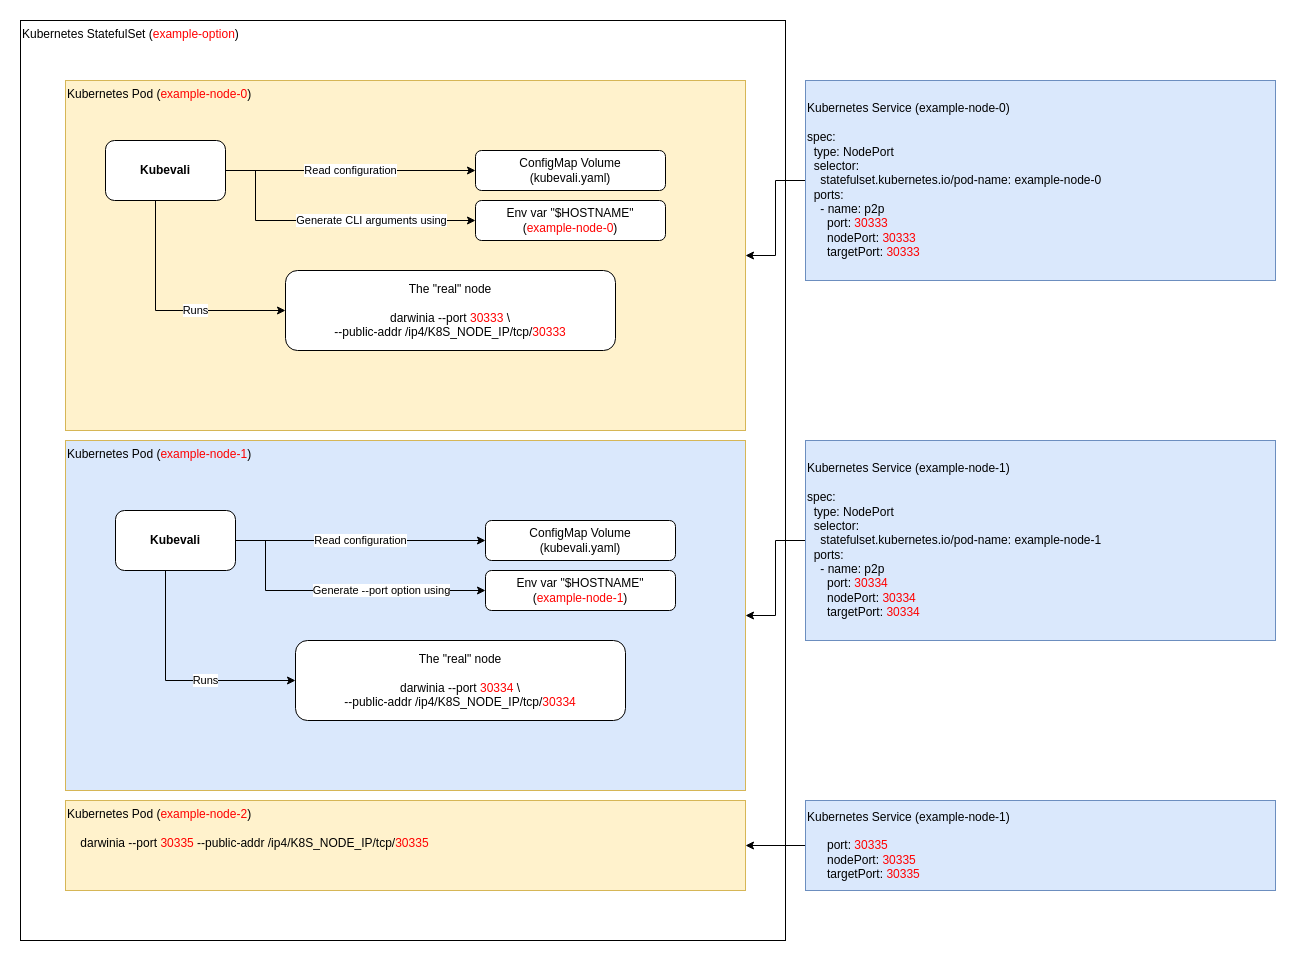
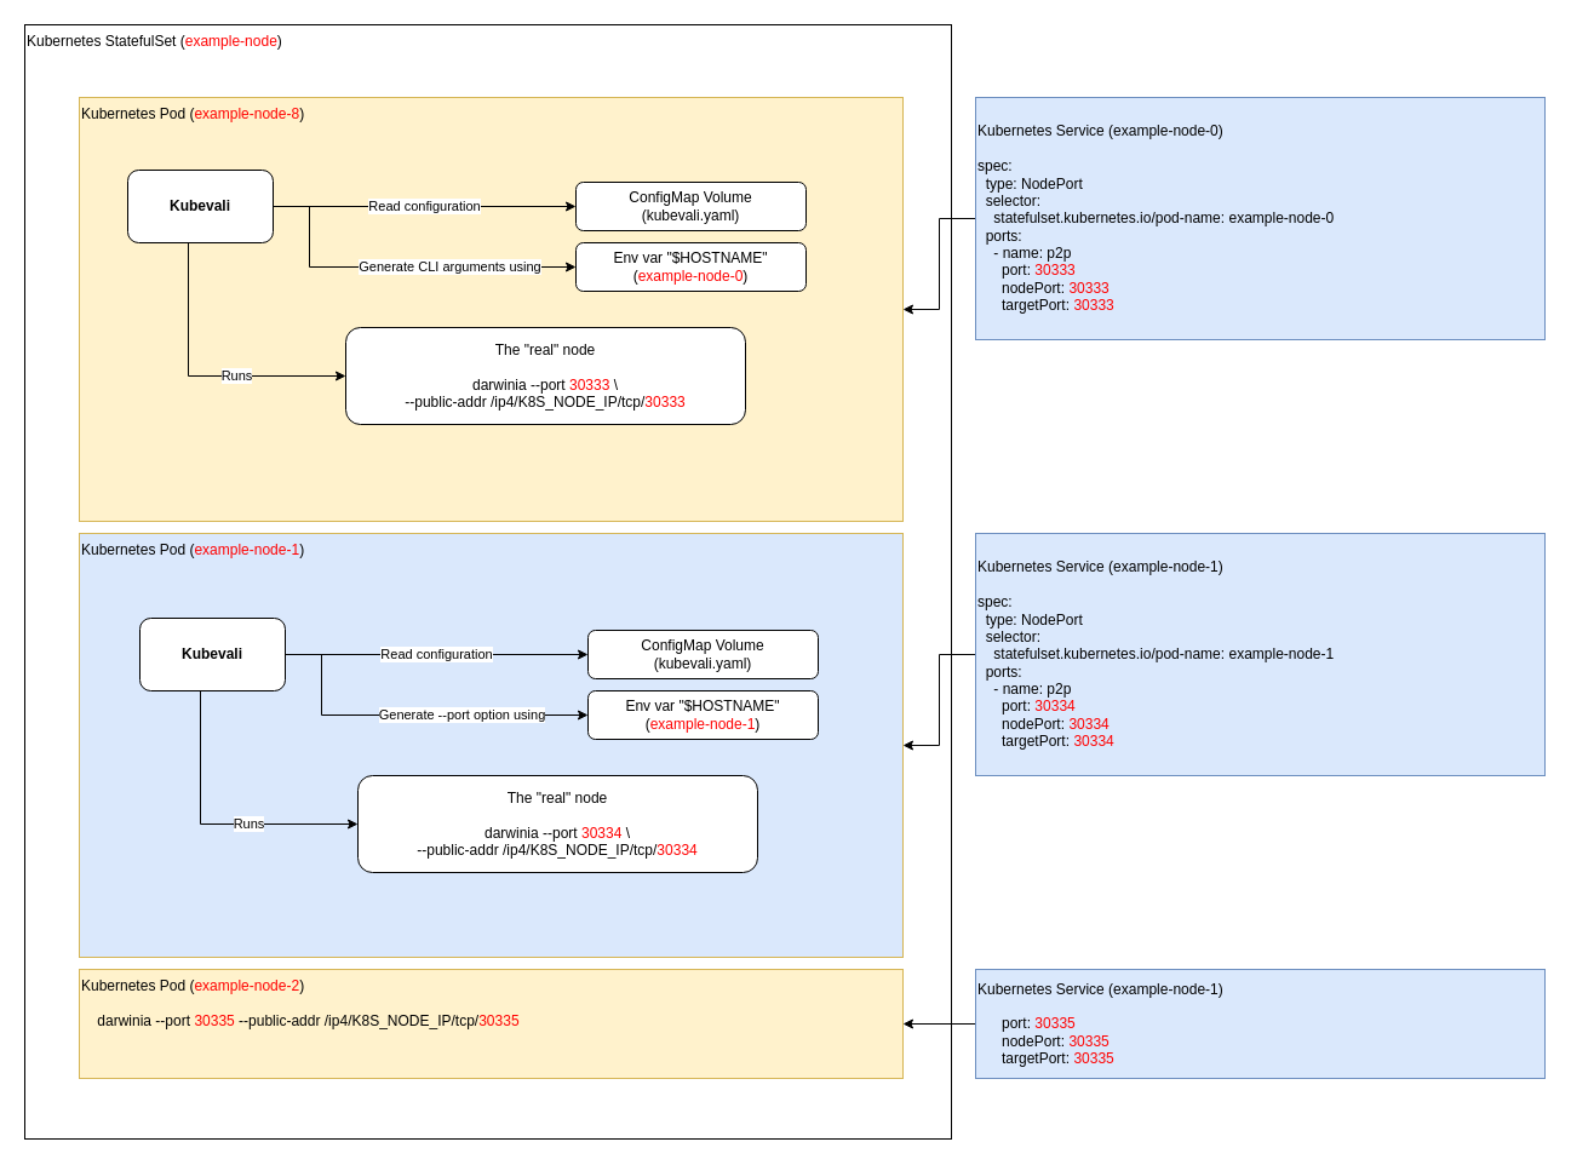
  <mxCell id="0" />
  <mxCell id="1" parent="0" />
- <mxCell id="2" value="&lt;div&gt;Kubernetes StatefulSet (&lt;font color=&quot;#ff0000&quot;&gt;example-option&lt;/font&gt;)&lt;/div&gt;" style="rounded=0;whiteSpace=wrap;html=1;align=left;verticalAlign=top;" vertex="1" parent="1"><mxGeometry x="20" y="20" width="765" height="920" as="geometry" /></mxCell>
- <mxCell id="3" value="Kubernetes Pod (&lt;font color=&quot;#ff0000&quot;&gt;example-node-0&lt;/font&gt;)" style="rounded=0;whiteSpace=wrap;html=1;align=left;verticalAlign=top;fillColor=#fff2cc;strokeColor=#d6b656;" vertex="1" parent="1"><mxGeometry x="65" y="80" width="680" height="350" as="geometry" /></mxCell>
+ <mxCell id="2" value="&lt;div&gt;Kubernetes StatefulSet (&lt;font color=&quot;#ff0000&quot;&gt;example-node&lt;/font&gt;)&lt;/div&gt;" style="rounded=0;whiteSpace=wrap;html=1;align=left;verticalAlign=top;" vertex="1" parent="1"><mxGeometry x="20" y="20" width="765" height="920" as="geometry" /></mxCell>
+ <mxCell id="3" value="Kubernetes Pod (&lt;font color=&quot;#ff0000&quot;&gt;example-node-8&lt;/font&gt;)" style="rounded=0;whiteSpace=wrap;html=1;align=left;verticalAlign=top;fillColor=#fff2cc;strokeColor=#d6b656;" vertex="1" parent="1"><mxGeometry x="65" y="80" width="680" height="350" as="geometry" /></mxCell>
  <mxCell id="4" value="Runs" style="edgeStyle=orthogonalEdgeStyle;rounded=0;orthogonalLoop=1;jettySize=auto;html=1;" edge="1" parent="1" source="7" target="8"><mxGeometry x="0.25" relative="1" as="geometry"><Array as="points"><mxPoint x="155" y="310" /></Array><mxPoint as="offset" /></mxGeometry></mxCell>
  <mxCell id="5" value="Read configuration" style="edgeStyle=orthogonalEdgeStyle;rounded=0;orthogonalLoop=1;jettySize=auto;html=1;" edge="1" parent="1" source="7" target="9"><mxGeometry relative="1" as="geometry" /></mxCell>
  <mxCell id="6" value="Generate CLI arguments using" style="edgeStyle=orthogonalEdgeStyle;rounded=0;orthogonalLoop=1;jettySize=auto;html=1;" edge="1" parent="1" source="7" target="10"><mxGeometry x="0.308" relative="1" as="geometry"><Array as="points"><mxPoint x="255" y="170" /><mxPoint x="255" y="220" /><mxPoint x="505" y="220" /></Array><mxPoint as="offset" /></mxGeometry></mxCell>
  <mxCell id="7" value="Kubevali" style="rounded=1;whiteSpace=wrap;html=1;fontStyle=1" vertex="1" parent="1"><mxGeometry x="105" y="140" width="120" height="60" as="geometry" /></mxCell>
  <mxCell id="8" value="The &quot;real&quot; node&lt;br&gt;&lt;br&gt;darwinia --port &lt;font color=&quot;#ff0000&quot;&gt;30333&lt;/font&gt; \&lt;br&gt;--public-addr /ip4/K8S_NODE_IP/tcp/&lt;font color=&quot;#ff0000&quot;&gt;30333&lt;/font&gt;" style="whiteSpace=wrap;html=1;rounded=1;" vertex="1" parent="1"><mxGeometry x="285" y="270" width="330" height="80" as="geometry" /></mxCell>
  <mxCell id="9" value="ConfigMap Volume&lt;br&gt;(kubevali.yaml)" style="rounded=1;whiteSpace=wrap;html=1;" vertex="1" parent="1"><mxGeometry x="475" y="150" width="190" height="40" as="geometry" /></mxCell>
  <mxCell id="10" value="Env var &quot;$HOSTNAME&quot;&lt;br&gt;(&lt;font color=&quot;#ff0000&quot;&gt;example-node-0&lt;/font&gt;)" style="rounded=1;whiteSpace=wrap;html=1;" vertex="1" parent="1"><mxGeometry x="475" y="200" width="190" height="40" as="geometry" /></mxCell>
  <mxCell id="11" value="" style="edgeStyle=orthogonalEdgeStyle;rounded=0;orthogonalLoop=1;jettySize=auto;html=1;" edge="1" parent="1" source="12" target="3"><mxGeometry relative="1" as="geometry" /></mxCell>
  <mxCell id="12" value="Kubernetes Service (example-node-0)&lt;br&gt;&lt;br&gt;&lt;div&gt;spec:&lt;/div&gt;&lt;div&gt;&amp;nbsp; type: NodePort&lt;/div&gt;&lt;div&gt;&amp;nbsp; selector:&lt;/div&gt;&lt;div&gt;&amp;nbsp; &amp;nbsp; statefulset.kubernetes.io/pod-name: example-node-0&lt;/div&gt;&lt;div&gt;&amp;nbsp; ports:&lt;/div&gt;&lt;div&gt;&amp;nbsp; &amp;nbsp; - name: p2p&lt;/div&gt;&lt;div&gt;&amp;nbsp; &amp;nbsp; &amp;nbsp; port: &lt;font color=&quot;#ff0000&quot;&gt;30333&lt;/font&gt;&lt;/div&gt;&lt;div&gt;&amp;nbsp; &amp;nbsp; &amp;nbsp; nodePort: &lt;font color=&quot;#ff0000&quot;&gt;30333&lt;/font&gt;&lt;/div&gt;&lt;div&gt;&amp;nbsp; &amp;nbsp; &amp;nbsp; targetPort: &lt;font color=&quot;#ff0000&quot;&gt;30333&lt;/font&gt;&lt;/div&gt;" style="rounded=0;whiteSpace=wrap;html=1;align=left;fillColor=#dae8fc;strokeColor=#6c8ebf;" vertex="1" parent="1"><mxGeometry x="805" y="80" width="470" height="200" as="geometry" /></mxCell>
  <mxCell id="13" value="" style="edgeStyle=orthogonalEdgeStyle;rounded=0;orthogonalLoop=1;jettySize=auto;html=1;" edge="1" parent="1" source="14" target="15"><mxGeometry relative="1" as="geometry" /></mxCell>
  <mxCell id="14" value="Kubernetes Service (example-node-1)&lt;br&gt;&lt;br&gt;&lt;div&gt;spec:&lt;/div&gt;&lt;div&gt;&amp;nbsp; type: NodePort&lt;/div&gt;&lt;div&gt;&amp;nbsp; selector:&lt;/div&gt;&lt;div&gt;&amp;nbsp; &amp;nbsp; statefulset.kubernetes.io/pod-name: example-node-1&lt;/div&gt;&lt;div&gt;&amp;nbsp; ports:&lt;/div&gt;&lt;div&gt;&amp;nbsp; &amp;nbsp; - name: p2p&lt;/div&gt;&lt;div&gt;&amp;nbsp; &amp;nbsp; &amp;nbsp; port: &lt;font color=&quot;#ff0000&quot;&gt;30334&lt;/font&gt;&lt;/div&gt;&lt;div&gt;&amp;nbsp; &amp;nbsp; &amp;nbsp; nodePort: &lt;font color=&quot;#ff0000&quot;&gt;30334&lt;/font&gt;&lt;/div&gt;&lt;div&gt;&amp;nbsp; &amp;nbsp; &amp;nbsp; targetPort: &lt;font color=&quot;#ff0000&quot;&gt;30334&lt;/font&gt;&lt;/div&gt;" style="rounded=0;whiteSpace=wrap;html=1;align=left;fillColor=#dae8fc;strokeColor=#6c8ebf;" vertex="1" parent="1"><mxGeometry x="805" y="440" width="470" height="200" as="geometry" /></mxCell>
  <mxCell id="15" value="Kubernetes Pod (&lt;font color=&quot;#ff0000&quot;&gt;example-node-1&lt;/font&gt;)" style="rounded=0;whiteSpace=wrap;html=1;align=left;verticalAlign=top;fillColor=#dae8fc;strokeColor=#d6b656;" vertex="1" parent="1"><mxGeometry x="65" y="440" width="680" height="350" as="geometry" /></mxCell>
  <mxCell id="16" value="Runs" style="edgeStyle=orthogonalEdgeStyle;rounded=0;orthogonalLoop=1;jettySize=auto;html=1;" edge="1" parent="1" source="19" target="20"><mxGeometry x="0.25" relative="1" as="geometry"><Array as="points"><mxPoint x="165" y="680" /></Array><mxPoint as="offset" /></mxGeometry></mxCell>
  <mxCell id="17" value="Read configuration" style="edgeStyle=orthogonalEdgeStyle;rounded=0;orthogonalLoop=1;jettySize=auto;html=1;" edge="1" parent="1" source="19" target="21"><mxGeometry relative="1" as="geometry" /></mxCell>
  <mxCell id="18" value="Generate --port option using" style="edgeStyle=orthogonalEdgeStyle;rounded=0;orthogonalLoop=1;jettySize=auto;html=1;" edge="1" parent="1" source="19" target="22"><mxGeometry x="0.308" relative="1" as="geometry"><Array as="points"><mxPoint x="265" y="540" /><mxPoint x="265" y="590" /><mxPoint x="515" y="590" /></Array><mxPoint as="offset" /></mxGeometry></mxCell>
  <mxCell id="19" value="Kubevali" style="rounded=1;whiteSpace=wrap;html=1;fontStyle=1" vertex="1" parent="1"><mxGeometry x="115" y="510" width="120" height="60" as="geometry" /></mxCell>
  <mxCell id="20" value="The &quot;real&quot; node&lt;br&gt;&lt;br&gt;darwinia --port &lt;font color=&quot;#ff0000&quot;&gt;30334&lt;/font&gt; \&lt;br&gt;--public-addr /ip4/K8S_NODE_IP/tcp/&lt;font color=&quot;#ff0000&quot;&gt;30334&lt;/font&gt;" style="whiteSpace=wrap;html=1;rounded=1;" vertex="1" parent="1"><mxGeometry x="295" y="640" width="330" height="80" as="geometry" /></mxCell>
  <mxCell id="21" value="ConfigMap Volume&lt;br&gt;(kubevali.yaml)" style="rounded=1;whiteSpace=wrap;html=1;" vertex="1" parent="1"><mxGeometry x="485" y="520" width="190" height="40" as="geometry" /></mxCell>
  <mxCell id="22" value="Env var &quot;$HOSTNAME&quot;&lt;br&gt;(&lt;font color=&quot;#ff0000&quot;&gt;example-node-1&lt;/font&gt;)" style="rounded=1;whiteSpace=wrap;html=1;" vertex="1" parent="1"><mxGeometry x="485" y="570" width="190" height="40" as="geometry" /></mxCell>
  <mxCell id="23" value="Kubernetes Pod (&lt;font color=&quot;#ff0000&quot;&gt;example-node-2&lt;/font&gt;)&lt;br&gt;&lt;br&gt;&lt;span style=&quot;text-align: center&quot;&gt;&amp;nbsp; &amp;nbsp; darwinia --port&amp;nbsp;&lt;/span&gt;&lt;font color=&quot;#ff0000&quot; style=&quot;text-align: center&quot;&gt;30335&lt;/font&gt;&lt;span style=&quot;text-align: center&quot;&gt;&amp;nbsp;&lt;/span&gt;&lt;span style=&quot;text-align: center&quot;&gt;--public-addr /ip4/K8S_NODE_IP/tcp/&lt;/span&gt;&lt;font color=&quot;#ff0000&quot; style=&quot;text-align: center&quot;&gt;30335&lt;/font&gt;" style="rounded=0;whiteSpace=wrap;html=1;align=left;verticalAlign=top;fillColor=#fff2cc;strokeColor=#d6b656;" vertex="1" parent="1"><mxGeometry x="65" y="800" width="680" height="90" as="geometry" /></mxCell>
  <mxCell id="24" value="" style="edgeStyle=orthogonalEdgeStyle;rounded=0;orthogonalLoop=1;jettySize=auto;html=1;" edge="1" parent="1" source="25" target="23"><mxGeometry relative="1" as="geometry" /></mxCell>
  <mxCell id="25" value="Kubernetes Service (example-node-1)&lt;br&gt;&lt;br&gt;&lt;div&gt;&amp;nbsp; &amp;nbsp; &amp;nbsp; port: &lt;font color=&quot;#ff0000&quot;&gt;30335&lt;/font&gt;&lt;/div&gt;&lt;div&gt;&amp;nbsp; &amp;nbsp; &amp;nbsp; nodePort: &lt;font color=&quot;#ff0000&quot;&gt;30335&lt;/font&gt;&lt;/div&gt;&lt;div&gt;&amp;nbsp; &amp;nbsp; &amp;nbsp; targetPort: &lt;font color=&quot;#ff0000&quot;&gt;30335&lt;/font&gt;&lt;/div&gt;" style="rounded=0;whiteSpace=wrap;html=1;align=left;fillColor=#dae8fc;strokeColor=#6c8ebf;" vertex="1" parent="1"><mxGeometry x="805" y="800" width="470" height="90" as="geometry" /></mxCell>
